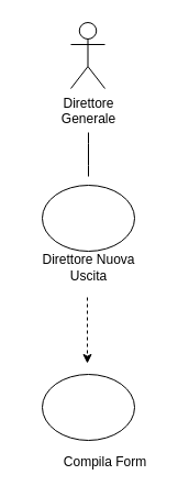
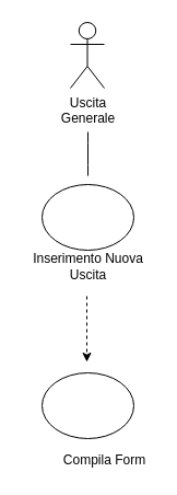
  <mxCell id="0" />
  <mxCell id="1" parent="0" />
- <mxCell id="2" value="&lt;div&gt;Direttore&lt;/div&gt;&lt;div&gt;Generale&lt;br&gt;&lt;/div&gt;" style="shape=umlActor;verticalLabelPosition=bottom;verticalAlign=top;html=1;outlineConnect=0;" vertex="1" parent="1"><mxGeometry x="64" y="20" width="31" height="60" as="geometry" /></mxCell>
+ <mxCell id="2" value="&lt;div&gt;Uscita&lt;/div&gt;&lt;div&gt;Generale&lt;br&gt;&lt;/div&gt;" style="shape=umlActor;verticalLabelPosition=bottom;verticalAlign=top;html=1;outlineConnect=0;" vertex="1" parent="1"><mxGeometry x="64" y="20" width="31" height="60" as="geometry" /></mxCell>
  <mxCell id="3" value="" style="endArrow=none;html=1;" edge="1" parent="1"><mxGeometry width="50" height="50" relative="1" as="geometry"><mxPoint x="80" y="160" as="sourcePoint" /><mxPoint x="80" y="120" as="targetPoint" /><Array as="points"><mxPoint x="80" y="140" /></Array></mxGeometry></mxCell>
- <mxCell id="4" value="&lt;div&gt;Direttore Nuova&lt;/div&gt;&lt;div&gt;Uscita&lt;br&gt;&lt;/div&gt;" style="text;html=1;align=center;verticalAlign=middle;resizable=0;points=[];autosize=1;" vertex="1" parent="1"><mxGeometry x="20" y="228" width="120" height="30" as="geometry" /></mxCell>
+ <mxCell id="4" value="&lt;div&gt;Inserimento Nuova&lt;/div&gt;&lt;div&gt;Uscita&lt;br&gt;&lt;/div&gt;" style="text;html=1;align=center;verticalAlign=middle;resizable=0;points=[];autosize=1;" vertex="1" parent="1"><mxGeometry x="20" y="228" width="120" height="30" as="geometry" /></mxCell>
  <mxCell id="5" value="" style="endArrow=classic;html=1;dashed=1;" edge="1" parent="1"><mxGeometry width="50" height="50" relative="1" as="geometry"><mxPoint x="79" y="270" as="sourcePoint" /><mxPoint x="79" y="330" as="targetPoint" /></mxGeometry></mxCell>
  <mxCell id="6" value="" style="ellipse;whiteSpace=wrap;html=1;" vertex="1" parent="1"><mxGeometry x="38" y="340" width="84" height="60" as="geometry" /></mxCell>
  <mxCell id="7" value="Compila Form" style="text;html=1;align=center;verticalAlign=middle;resizable=0;points=[];autosize=1;" vertex="1" parent="1"><mxGeometry x="50" y="410" width="90" height="20" as="geometry" /></mxCell>
  <mxCell id="8" value="" style="ellipse;whiteSpace=wrap;html=1;" vertex="1" parent="1"><mxGeometry x="38" y="168" width="84" height="60" as="geometry" /></mxCell>
